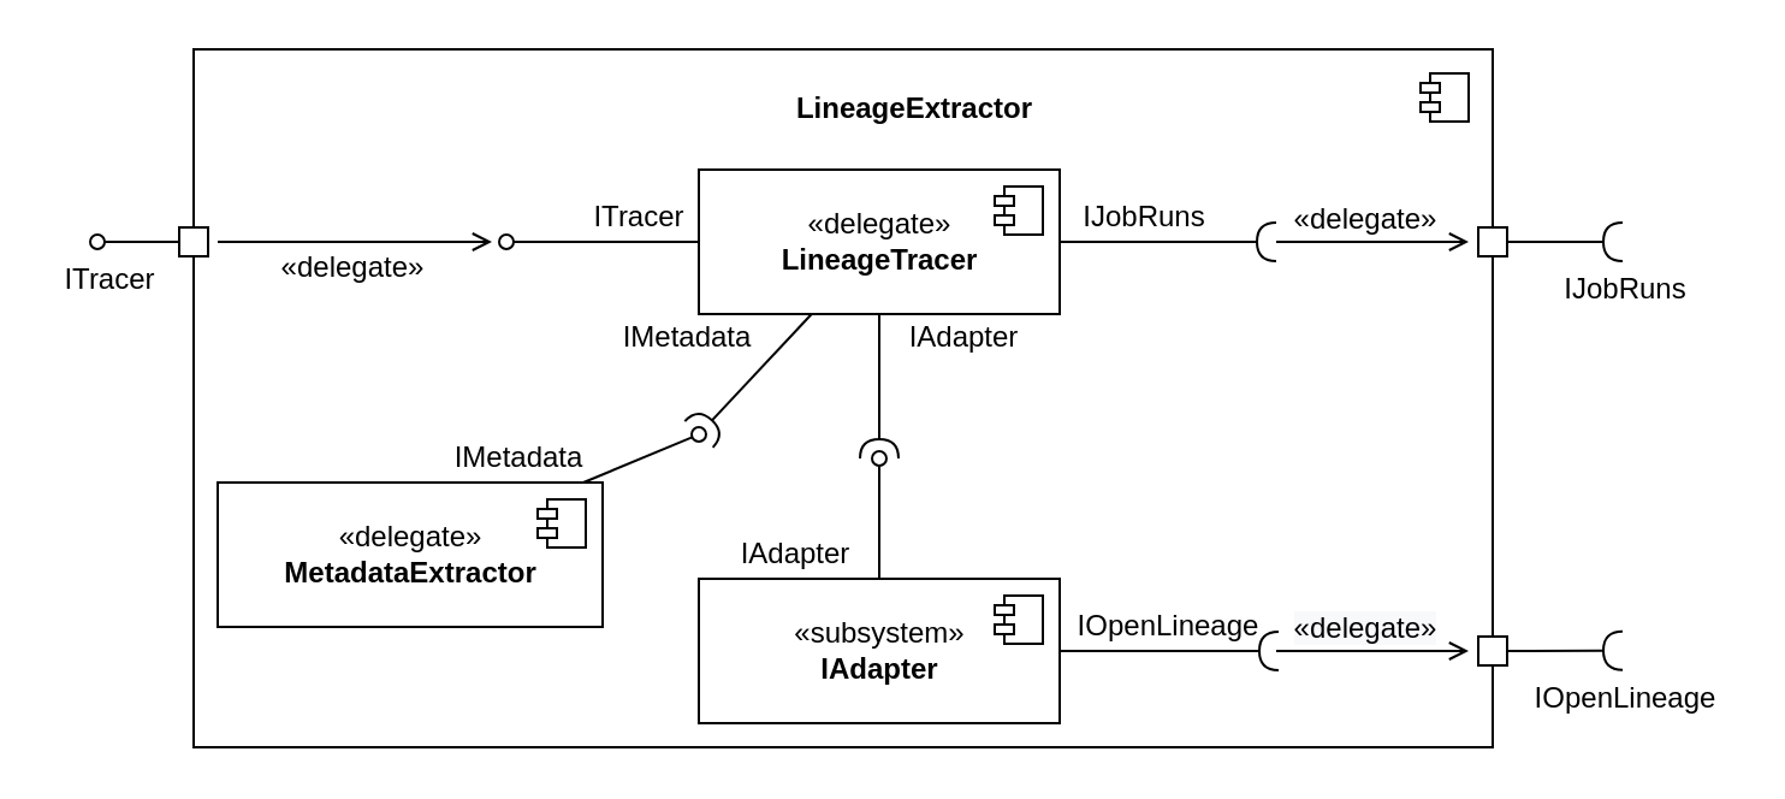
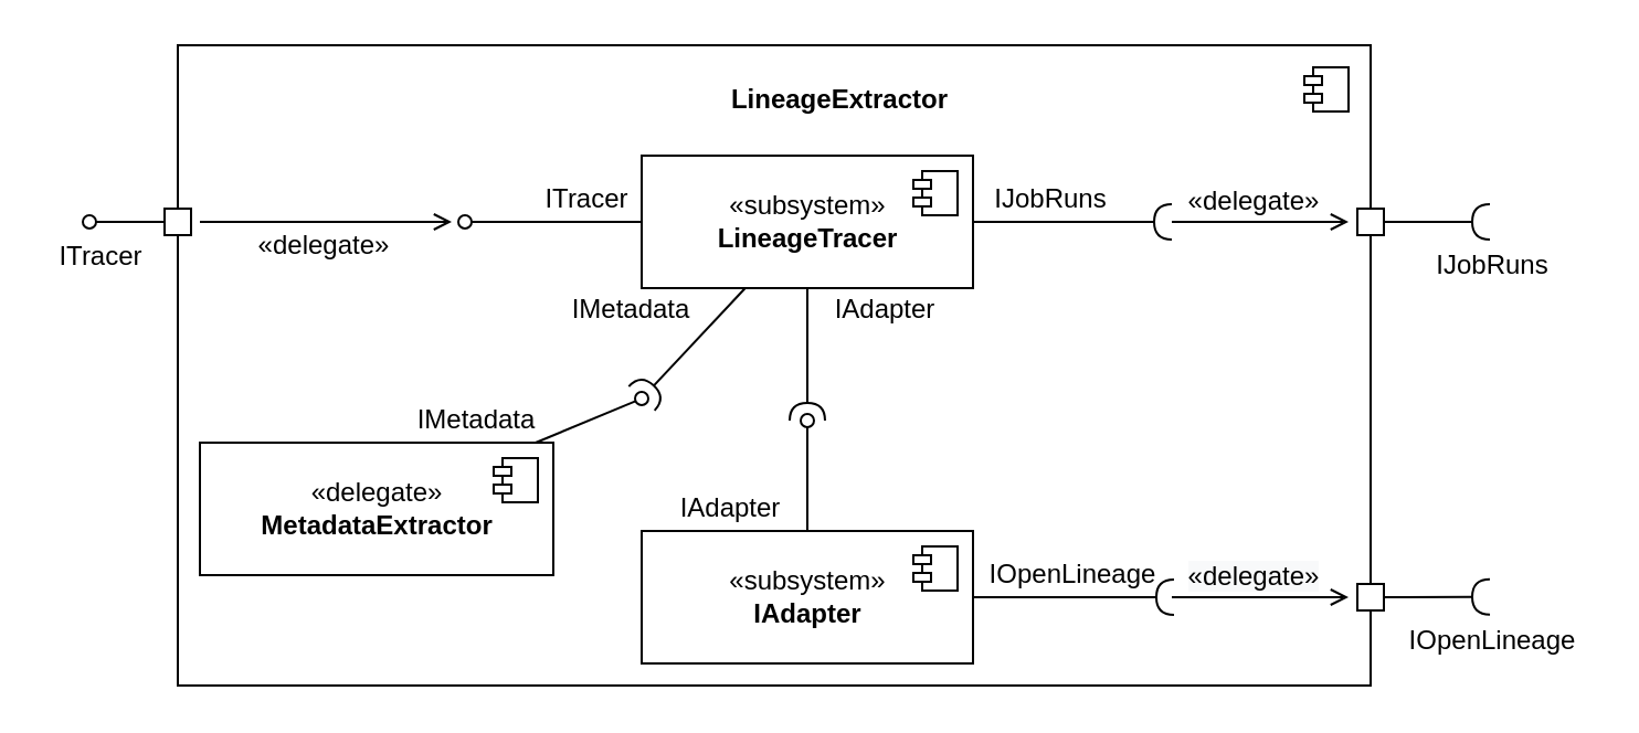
  <mxCell id="0" />
  <mxCell id="1" parent="0" />
  <mxCell id="2" value="" style="rounded=0;whiteSpace=wrap;html=1;fillColor=none;" parent="1" vertex="1"><mxGeometry x="80" y="20" width="540" height="290" as="geometry" /></mxCell>
  <mxCell id="3" style="edgeStyle=none;html=1;endArrow=halfCircle;endFill=0;" parent="1" source="7" edge="1"><mxGeometry relative="1" as="geometry"><mxPoint x="530" y="100" as="targetPoint" /></mxGeometry></mxCell>
  <mxCell id="4" style="edgeStyle=none;html=1;endArrow=halfCircle;endFill=0;" parent="1" source="7" edge="1"><mxGeometry relative="1" as="geometry"><mxPoint x="290" y="180" as="targetPoint" /></mxGeometry></mxCell>
  <mxCell id="5" style="edgeStyle=none;html=1;endArrow=halfCircle;endFill=0;" parent="1" source="7" edge="1"><mxGeometry relative="1" as="geometry"><mxPoint x="365" y="190" as="targetPoint" /></mxGeometry></mxCell>
  <mxCell id="6" style="edgeStyle=none;html=1;fontColor=#FFFFFF;startArrow=none;startFill=0;endArrow=oval;endFill=0;startSize=12;endSize=6;strokeColor=#000000;" parent="1" source="7" edge="1"><mxGeometry relative="1" as="geometry"><mxPoint x="210" y="100" as="targetPoint" /></mxGeometry></mxCell>
- <mxCell id="7" value="«delegate»&lt;br&gt;&lt;b&gt;LineageTracer&lt;/b&gt;" style="html=1;dropTarget=0;" parent="1" vertex="1"><mxGeometry x="290" y="70" width="150" height="60" as="geometry" /></mxCell>
+ <mxCell id="7" value="«subsystem»&lt;br&gt;&lt;b&gt;LineageTracer&lt;/b&gt;" style="html=1;dropTarget=0;" parent="1" vertex="1"><mxGeometry x="290" y="70" width="150" height="60" as="geometry" /></mxCell>
  <mxCell id="8" value="" style="shape=module;jettyWidth=8;jettyHeight=4;" parent="7" vertex="1"><mxGeometry x="1" width="20" height="20" relative="1" as="geometry"><mxPoint x="-27" y="7" as="offset" /></mxGeometry></mxCell>
  <mxCell id="9" value="LineageExtractor" style="text;html=1;strokeColor=none;fillColor=none;align=center;verticalAlign=middle;whiteSpace=wrap;rounded=0;fontStyle=1" parent="1" vertex="1"><mxGeometry x="325" y="30" width="110" height="30" as="geometry" /></mxCell>
  <mxCell id="10" style="edgeStyle=none;html=1;endArrow=oval;endFill=0;" parent="1" source="11" edge="1"><mxGeometry relative="1" as="geometry"><mxPoint x="290" y="180" as="targetPoint" /></mxGeometry></mxCell>
  <mxCell id="11" value="«delegate»&lt;br&gt;&lt;b&gt;MetadataExtractor&lt;/b&gt;" style="html=1;dropTarget=0;" parent="1" vertex="1"><mxGeometry x="90" y="200" width="160" height="60" as="geometry" /></mxCell>
  <mxCell id="12" value="" style="shape=module;jettyWidth=8;jettyHeight=4;" parent="11" vertex="1"><mxGeometry x="1" width="20" height="20" relative="1" as="geometry"><mxPoint x="-27" y="7" as="offset" /></mxGeometry></mxCell>
  <mxCell id="13" style="edgeStyle=none;html=1;endArrow=halfCircle;endFill=0;entryX=1.011;entryY=1;entryDx=0;entryDy=0;entryPerimeter=0;" parent="1" source="15" target="17" edge="1"><mxGeometry relative="1" as="geometry"><mxPoint x="540" y="270" as="targetPoint" /></mxGeometry></mxCell>
  <mxCell id="14" style="edgeStyle=none;html=1;endArrow=oval;endFill=0;" parent="1" source="15" edge="1"><mxGeometry relative="1" as="geometry"><mxPoint x="365" y="190" as="targetPoint" /></mxGeometry></mxCell>
  <mxCell id="15" value="«subsystem»&lt;br&gt;&lt;b&gt;IAdapter&lt;/b&gt;" style="html=1;dropTarget=0;" parent="1" vertex="1"><mxGeometry x="290" y="240" width="150" height="60" as="geometry" /></mxCell>
  <mxCell id="16" value="" style="shape=module;jettyWidth=8;jettyHeight=4;" parent="15" vertex="1"><mxGeometry x="1" width="20" height="20" relative="1" as="geometry"><mxPoint x="-27" y="7" as="offset" /></mxGeometry></mxCell>
  <mxCell id="17" value="IOpenLineage" style="text;html=1;align=center;verticalAlign=middle;resizable=0;points=[];autosize=1;strokeColor=none;fillColor=none;" parent="1" vertex="1"><mxGeometry x="440" y="250" width="90" height="20" as="geometry" /></mxCell>
  <mxCell id="18" value="IJobRuns" style="text;html=1;align=center;verticalAlign=middle;resizable=0;points=[];autosize=1;strokeColor=none;fillColor=none;" parent="1" vertex="1"><mxGeometry x="440" y="80" width="70" height="20" as="geometry" /></mxCell>
  <mxCell id="19" value="IAdapter" style="text;html=1;align=center;verticalAlign=middle;resizable=0;points=[];autosize=1;strokeColor=none;fillColor=none;" parent="1" vertex="1"><mxGeometry x="300" y="220" width="60" height="20" as="geometry" /></mxCell>
  <mxCell id="20" value="IMetadata" style="text;html=1;align=center;verticalAlign=middle;resizable=0;points=[];autosize=1;strokeColor=none;fillColor=none;" parent="1" vertex="1"><mxGeometry x="250" y="130" width="70" height="20" as="geometry" /></mxCell>
  <mxCell id="21" value="IAdapter" style="text;html=1;align=center;verticalAlign=middle;resizable=0;points=[];autosize=1;strokeColor=none;fillColor=none;" parent="1" vertex="1"><mxGeometry x="370" y="130" width="60" height="20" as="geometry" /></mxCell>
  <mxCell id="22" value="IMetadata" style="text;html=1;align=center;verticalAlign=middle;resizable=0;points=[];autosize=1;strokeColor=none;fillColor=none;" parent="1" vertex="1"><mxGeometry x="180" y="180" width="70" height="20" as="geometry" /></mxCell>
  <mxCell id="23" value="" style="endArrow=open;html=1;endFill=0;endSize=6;" parent="1" edge="1"><mxGeometry width="50" height="50" relative="1" as="geometry"><mxPoint x="530" y="100" as="sourcePoint" /><mxPoint x="610" y="100" as="targetPoint" /></mxGeometry></mxCell>
  <mxCell id="24" value="&lt;span style=&quot;font-size: 12px;&quot;&gt;«delegate&lt;/span&gt;&lt;span style=&quot;font-size: 12px;&quot;&gt;»&lt;/span&gt;" style="edgeLabel;html=1;align=center;verticalAlign=middle;resizable=0;points=[];labelBackgroundColor=default;" parent="23" vertex="1" connectable="0"><mxGeometry x="0.4" y="-4" relative="1" as="geometry"><mxPoint x="-20" y="-14" as="offset" /></mxGeometry></mxCell>
  <mxCell id="25" value="" style="endArrow=open;html=1;endFill=0;endSize=6;" parent="1" edge="1"><mxGeometry width="50" height="50" relative="1" as="geometry"><mxPoint x="530" y="270" as="sourcePoint" /><mxPoint x="610" y="270" as="targetPoint" /></mxGeometry></mxCell>
  <mxCell id="26" value="&lt;span style=&quot;font-size: 12px ; background-color: rgb(248 , 249 , 250)&quot;&gt;«delegate&lt;/span&gt;&lt;span style=&quot;font-size: 12px ; background-color: rgb(248 , 249 , 250)&quot;&gt;»&lt;/span&gt;" style="edgeLabel;html=1;align=center;verticalAlign=middle;resizable=0;points=[];" parent="25" vertex="1" connectable="0"><mxGeometry x="0.4" y="-4" relative="1" as="geometry"><mxPoint x="-20" y="-14" as="offset" /></mxGeometry></mxCell>
  <mxCell id="27" value="" style="endArrow=halfCircle;html=1;endSize=6;endFill=0;startArrow=none;startFill=0;startSize=12;exitX=1;exitY=0.5;exitDx=0;exitDy=0;" parent="1" source="32" edge="1"><mxGeometry width="50" height="50" relative="1" as="geometry"><mxPoint x="630" y="100" as="sourcePoint" /><mxPoint x="674" y="100" as="targetPoint" /></mxGeometry></mxCell>
  <mxCell id="28" value="IJobRuns" style="text;html=1;align=center;verticalAlign=middle;resizable=0;points=[];autosize=1;strokeColor=none;fillColor=none;" parent="1" vertex="1"><mxGeometry x="640" y="110" width="70" height="20" as="geometry" /></mxCell>
  <mxCell id="29" value="" style="endArrow=halfCircle;html=1;endSize=6;endFill=0;startArrow=none;startFill=0;startSize=12;fontColor=#FFFFFF;fillOpacity=100;exitX=1;exitY=0.5;exitDx=0;exitDy=0;" parent="1" source="33" edge="1"><mxGeometry width="50" height="50" relative="1" as="geometry"><mxPoint x="630" y="270" as="sourcePoint" /><mxPoint x="674" y="269.86" as="targetPoint" /></mxGeometry></mxCell>
  <mxCell id="30" value="IOpenLineage" style="text;html=1;align=center;verticalAlign=middle;resizable=0;points=[];autosize=1;strokeColor=none;fillColor=none;" parent="1" vertex="1"><mxGeometry x="630" y="280" width="90" height="20" as="geometry" /></mxCell>
  <mxCell id="31" value="" style="shape=module;jettyWidth=8;jettyHeight=4;" parent="1" vertex="1"><mxGeometry x="590" y="30" width="20" height="20" as="geometry" /></mxCell>
  <mxCell id="32" value="" style="rounded=0;whiteSpace=wrap;html=1;fontColor=#FFFFFF;fillColor=default;" parent="1" vertex="1"><mxGeometry x="614" y="94" width="12" height="12" as="geometry" /></mxCell>
  <mxCell id="33" value="" style="rounded=0;whiteSpace=wrap;html=1;fontColor=#FFFFFF;fillColor=default;aspect=fixed;" parent="1" vertex="1"><mxGeometry x="614" y="264" width="12" height="12" as="geometry" /></mxCell>
  <mxCell id="34" value="ITracer" style="text;html=1;align=center;verticalAlign=middle;resizable=0;points=[];autosize=1;strokeColor=none;fillColor=none;" parent="1" vertex="1"><mxGeometry x="240" y="80" width="50" height="20" as="geometry" /></mxCell>
  <mxCell id="35" value="" style="endArrow=open;html=1;endFill=0;endSize=6;" parent="1" edge="1"><mxGeometry width="50" height="50" relative="1" as="geometry"><mxPoint x="90" y="100" as="sourcePoint" /><mxPoint x="204" y="100" as="targetPoint" /></mxGeometry></mxCell>
  <mxCell id="36" value="&lt;span style=&quot;font-size: 12px;&quot;&gt;«delegate&lt;/span&gt;&lt;span style=&quot;font-size: 12px;&quot;&gt;»&lt;/span&gt;" style="edgeLabel;html=1;align=center;verticalAlign=middle;resizable=0;points=[];labelBackgroundColor=none;" parent="35" vertex="1" connectable="0"><mxGeometry x="0.4" y="-4" relative="1" as="geometry"><mxPoint x="-25" y="6" as="offset" /></mxGeometry></mxCell>
  <mxCell id="37" style="edgeStyle=none;html=1;fontColor=#FFFFFF;startArrow=none;startFill=0;endArrow=oval;endFill=0;startSize=12;endSize=6;strokeColor=#000000;" parent="1" source="38" edge="1"><mxGeometry relative="1" as="geometry"><mxPoint x="40" y="100" as="targetPoint" /></mxGeometry></mxCell>
  <mxCell id="38" value="" style="rounded=0;whiteSpace=wrap;html=1;fontColor=#FFFFFF;fillColor=default;" parent="1" vertex="1"><mxGeometry x="74" y="94" width="12" height="12" as="geometry" /></mxCell>
  <mxCell id="39" value="ITracer" style="text;html=1;align=center;verticalAlign=middle;resizable=0;points=[];autosize=1;strokeColor=none;fillColor=none;" parent="1" vertex="1"><mxGeometry x="20" y="106" width="50" height="20" as="geometry" /></mxCell>
